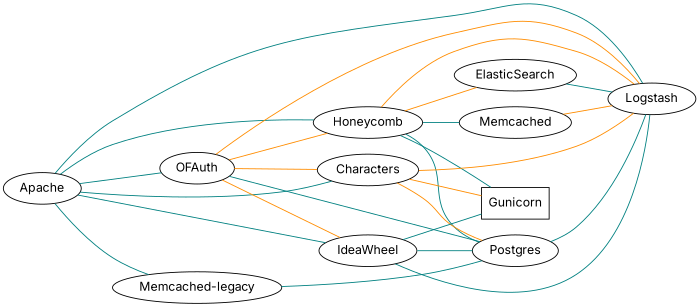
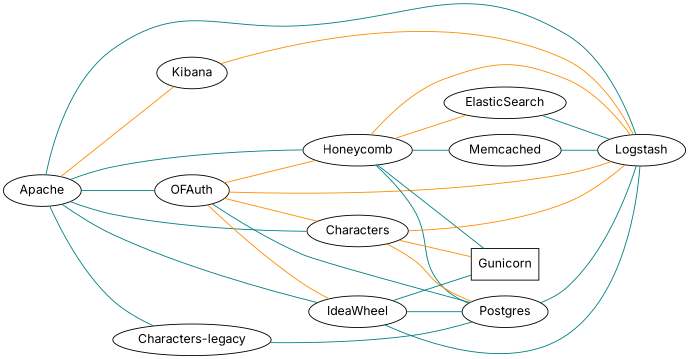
  graph {
    fontname=Inter
    rankdir=LR
    node [fontname=Inter]
    edge [color=teal fontname=Inter]
    Apache
    OFAuth
+   Kibana
    Logstash
    Honeycomb
    Characters
-   "Characters-legacy" [label="Memcached-legacy"]
+   "Characters-legacy"
    IdeaWheel
    Postgres
    Gunicorn [shape=box]
    ElasticSearch
    Memcached
    Apache -- OFAuth
+   Apache -- Kibana [color=darkorange]
    Apache -- Logstash
    Apache -- Honeycomb
    Apache -- Characters
    Apache -- "Characters-legacy"
    Apache -- IdeaWheel
    OFAuth -- Logstash [color=darkorange]
    OFAuth -- Honeycomb [color=darkorange]
    OFAuth -- Characters [color=darkorange]
    OFAuth -- IdeaWheel [color=darkorange]
    OFAuth -- Postgres
+   Kibana -- Logstash [color=darkorange]
    Honeycomb -- Logstash [color=darkorange]
    Honeycomb -- Postgres
    Honeycomb -- Gunicorn
    Honeycomb -- ElasticSearch [color=darkorange]
    Honeycomb -- Memcached
    Characters -- Logstash [color=darkorange]
    Characters -- Postgres [color=darkorange]
    Characters -- Gunicorn [color=darkorange]
    "Characters-legacy" -- Postgres
    IdeaWheel -- Logstash
    IdeaWheel -- Postgres
    IdeaWheel -- Gunicorn
    Postgres -- Logstash
    ElasticSearch -- Logstash
-   Memcached -- Logstash [color=darkorange]
+   Memcached -- Logstash
  }
